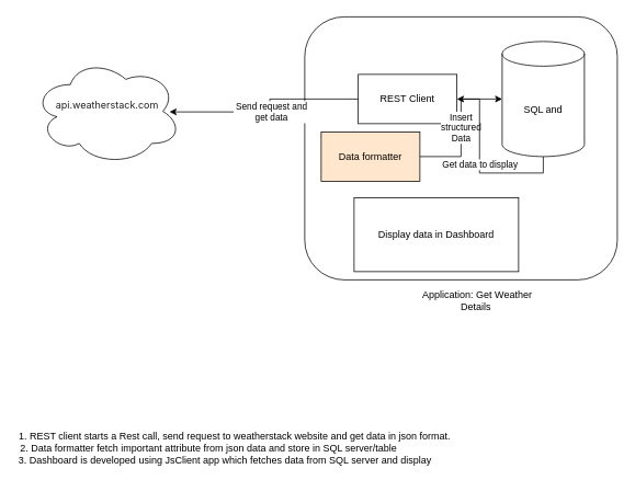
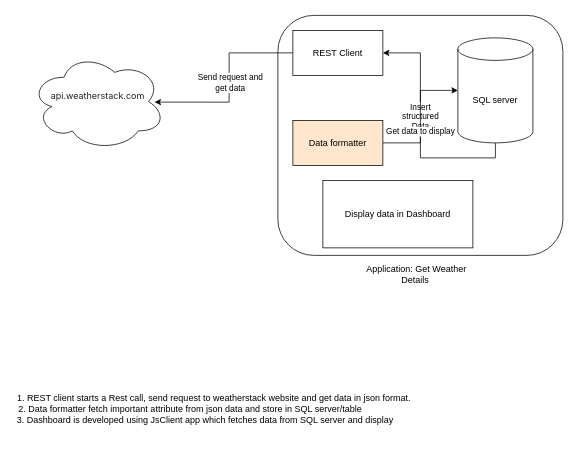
  <mxCell id="0" />
  <mxCell id="1" parent="0" />
  <mxCell id="2" value="&#10;&lt;span style=&quot;color: rgb(33, 33, 33); font-family: Inter, OpenSans, Helvetica, Arial, sans-serif; font-size: 12px; font-style: normal; font-variant-ligatures: normal; font-variant-caps: normal; font-weight: 400; letter-spacing: normal; orphans: 2; text-align: left; text-indent: 0px; text-transform: none; widows: 2; word-spacing: 0px; -webkit-text-stroke-width: 0px; background-color: rgb(255, 255, 255); text-decoration-thickness: initial; text-decoration-style: initial; text-decoration-color: initial; float: none; display: inline !important;&quot;&gt;api.weatherstack.com&lt;/span&gt;&#10;&#10;" style="ellipse;shape=cloud;whiteSpace=wrap;html=1;" vertex="1" parent="1"><mxGeometry x="40" y="70" width="180" height="130" as="geometry" /></mxCell>
  <mxCell id="3" value="" style="rounded=1;whiteSpace=wrap;html=1;" vertex="1" parent="1"><mxGeometry x="370" y="20" width="380" height="320" as="geometry" /></mxCell>
  <mxCell id="4" value="&amp;nbsp;Send request and&lt;br&gt;&amp;nbsp;get data" style="edgeStyle=orthogonalEdgeStyle;rounded=0;orthogonalLoop=1;jettySize=auto;html=1;exitX=0;exitY=0.5;exitDx=0;exitDy=0;entryX=0.92;entryY=0.505;entryDx=0;entryDy=0;entryPerimeter=0;" edge="1" parent="1" source="5" target="2"><mxGeometry relative="1" as="geometry" /></mxCell>
- <mxCell id="5" value="REST Client" style="rounded=0;whiteSpace=wrap;html=1;" vertex="1" parent="1"><mxGeometry x="435" y="90" width="120" height="60" as="geometry" /></mxCell>
- <mxCell id="6" value="Application: Get Weather Details&amp;nbsp;" style="text;html=1;strokeColor=none;fillColor=none;align=center;verticalAlign=middle;whiteSpace=wrap;rounded=0;" vertex="1" parent="1"><mxGeometry x="510" y="350" width="140" height="30" as="geometry" /></mxCell>
+ <mxCell id="5" value="REST Client" style="rounded=0;whiteSpace=wrap;html=1;" vertex="1" parent="1"><mxGeometry x="390" y="40" width="120" height="60" as="geometry" /></mxCell>
+ <mxCell id="6" value="Application: Get Weather Details&amp;nbsp;" style="text;html=1;strokeColor=none;fillColor=none;align=center;verticalAlign=middle;whiteSpace=wrap;rounded=0;" vertex="1" parent="1"><mxGeometry x="485" y="350" width="140" height="30" as="geometry" /></mxCell>
  <mxCell id="7" value="Insert &lt;br&gt;structured&lt;br&gt;Data" style="edgeStyle=orthogonalEdgeStyle;rounded=0;orthogonalLoop=1;jettySize=auto;html=1;exitX=1;exitY=0.5;exitDx=0;exitDy=0;entryX=0;entryY=0.5;entryDx=0;entryDy=0;entryPerimeter=0;" edge="1" parent="1" source="8" target="10"><mxGeometry relative="1" as="geometry" /></mxCell>
  <mxCell id="8" value="Data formatter" style="rounded=0;whiteSpace=wrap;html=1;fillColor=#ffe6cc;" vertex="1" parent="1"><mxGeometry x="390" y="160" width="120" height="60" as="geometry" /></mxCell>
  <mxCell id="9" value="Get data to display" style="edgeStyle=orthogonalEdgeStyle;rounded=0;orthogonalLoop=1;jettySize=auto;html=1;exitX=0.5;exitY=1;exitDx=0;exitDy=0;exitPerimeter=0;" edge="1" parent="1" source="10" target="5"><mxGeometry relative="1" as="geometry" /></mxCell>
- <mxCell id="10" value="SQL and" style="shape=cylinder3;whiteSpace=wrap;html=1;boundedLbl=1;backgroundOutline=1;size=15;" vertex="1" parent="1"><mxGeometry x="610" y="50" width="100" height="140" as="geometry" /></mxCell>
+ <mxCell id="10" value="SQL server" style="shape=cylinder3;whiteSpace=wrap;html=1;boundedLbl=1;backgroundOutline=1;size=15;" vertex="1" parent="1"><mxGeometry x="610" y="50" width="100" height="140" as="geometry" /></mxCell>
  <mxCell id="11" value="Display data in Dashboard" style="rounded=0;whiteSpace=wrap;html=1;" vertex="1" parent="1"><mxGeometry x="430" y="240" width="200" height="90" as="geometry" /></mxCell>
  <mxCell id="12" value="1. REST client starts a Rest call, send request to weatherstack website and get data in json format.&lt;br&gt;2. Data formatter fetch important attribute from json data and store in SQL server/table&amp;nbsp; &amp;nbsp; &amp;nbsp; &amp;nbsp; &amp;nbsp; &amp;nbsp; &amp;nbsp; &amp;nbsp; &amp;nbsp; &amp;nbsp;&lt;br&gt;3. Dashboard is developed using JsClient app which fetches data from SQL server and display&amp;nbsp; &amp;nbsp; &amp;nbsp; &amp;nbsp;" style="text;html=1;strokeColor=none;fillColor=none;align=center;verticalAlign=middle;whiteSpace=wrap;rounded=0;" vertex="1" parent="1"><mxGeometry x="20" y="500" width="530" height="90" as="geometry" /></mxCell>
